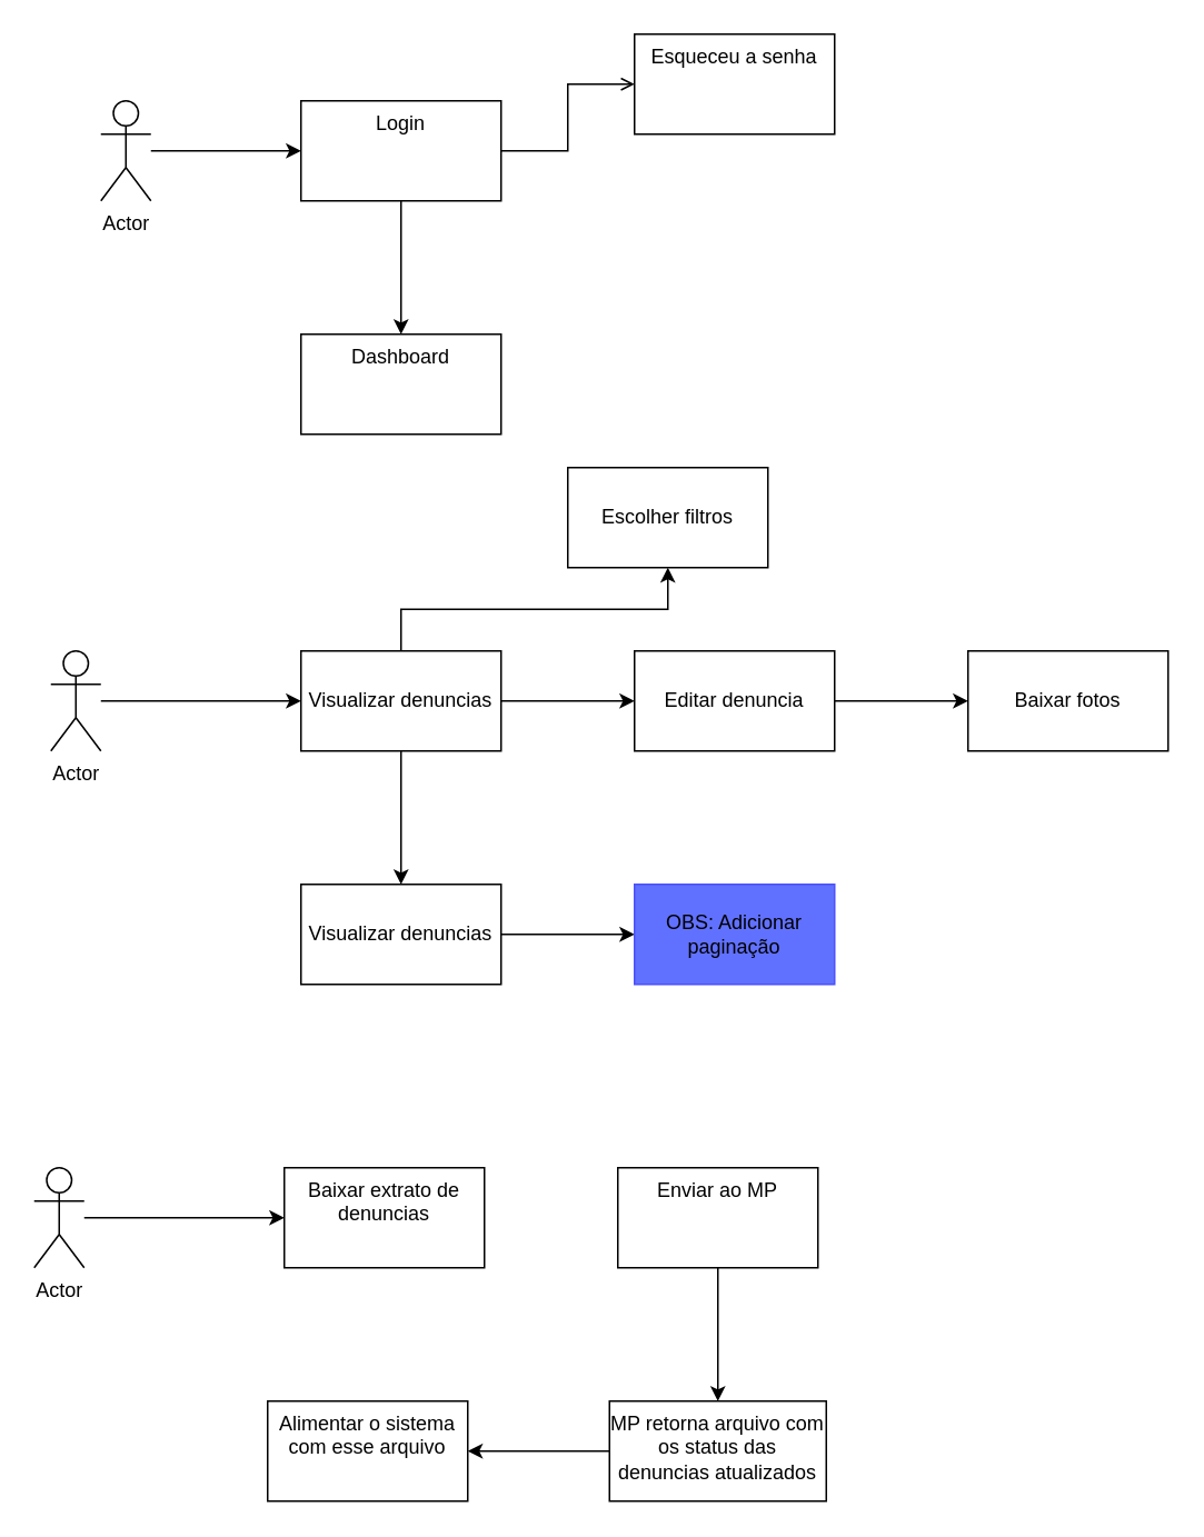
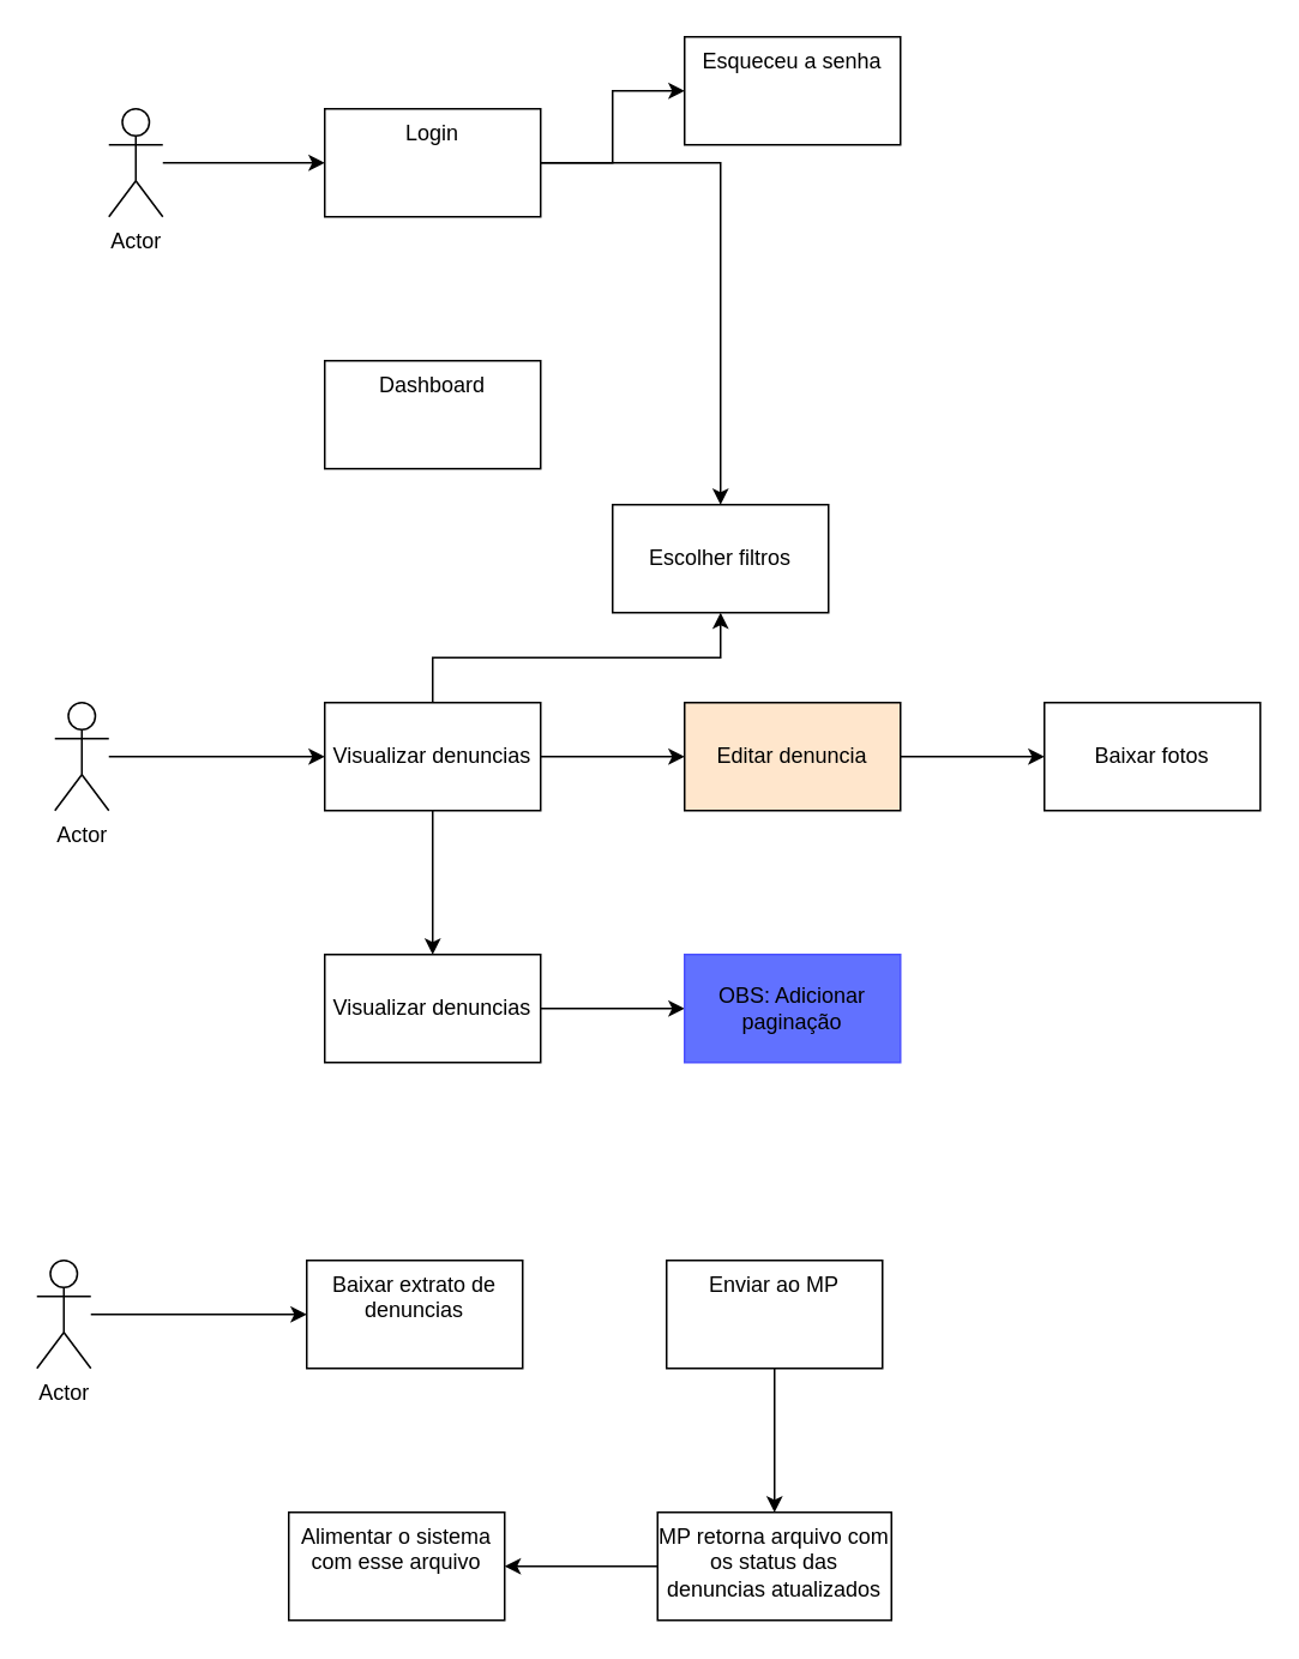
  <mxCell id="0" />
  <mxCell id="1" parent="0" />
  <mxCell id="2" value="" style="edgeStyle=orthogonalEdgeStyle;rounded=0;orthogonalLoop=1;jettySize=auto;html=1;" edge="1" parent="1" source="3" target="6"><mxGeometry relative="1" as="geometry" /></mxCell>
  <mxCell id="3" value="Actor" style="shape=umlActor;verticalLabelPosition=bottom;verticalAlign=top;html=1;outlineConnect=0;" vertex="1" parent="1"><mxGeometry x="60" y="60" width="30" height="60" as="geometry" /></mxCell>
- <mxCell id="4" value="" style="edgeStyle=orthogonalEdgeStyle;rounded=0;orthogonalLoop=1;jettySize=auto;html=1;endArrow=open;" edge="1" parent="1" source="6" target="7"><mxGeometry relative="1" as="geometry" /></mxCell>
- <mxCell id="5" value="" style="edgeStyle=orthogonalEdgeStyle;rounded=0;orthogonalLoop=1;jettySize=auto;html=1;" edge="1" parent="1" source="6" target="8"><mxGeometry relative="1" as="geometry" /></mxCell>
+ <mxCell id="4" value="" style="edgeStyle=orthogonalEdgeStyle;rounded=0;orthogonalLoop=1;jettySize=auto;html=1;" edge="1" parent="1" source="6" target="7"><mxGeometry relative="1" as="geometry" /></mxCell>
+ <mxCell id="5" value="" style="edgeStyle=orthogonalEdgeStyle;rounded=0;orthogonalLoop=1;jettySize=auto;html=1;" edge="1" parent="1" source="6" target="26"><mxGeometry relative="1" as="geometry" /></mxCell>
  <mxCell id="6" value="Login" style="whiteSpace=wrap;html=1;verticalAlign=top;" vertex="1" parent="1"><mxGeometry x="180" y="60" width="120" height="60" as="geometry" /></mxCell>
  <mxCell id="7" value="Esqueceu a senha" style="whiteSpace=wrap;html=1;verticalAlign=top;" vertex="1" parent="1"><mxGeometry x="380" y="20" width="120" height="60" as="geometry" /></mxCell>
  <mxCell id="8" value="Dashboard" style="whiteSpace=wrap;html=1;verticalAlign=top;" vertex="1" parent="1"><mxGeometry x="180" y="200" width="120" height="60" as="geometry" /></mxCell>
  <mxCell id="9" value="" style="edgeStyle=orthogonalEdgeStyle;rounded=0;orthogonalLoop=1;jettySize=auto;html=1;" edge="1" parent="1" source="10" target="14"><mxGeometry relative="1" as="geometry" /></mxCell>
  <mxCell id="10" value="Actor" style="shape=umlActor;verticalLabelPosition=bottom;verticalAlign=top;html=1;outlineConnect=0;" vertex="1" parent="1"><mxGeometry x="30" y="390" width="30" height="60" as="geometry" /></mxCell>
  <mxCell id="11" value="" style="edgeStyle=orthogonalEdgeStyle;rounded=0;orthogonalLoop=1;jettySize=auto;html=1;" edge="1" parent="1" source="14" target="16"><mxGeometry relative="1" as="geometry" /></mxCell>
  <mxCell id="12" value="" style="edgeStyle=orthogonalEdgeStyle;rounded=0;orthogonalLoop=1;jettySize=auto;html=1;exitX=0.5;exitY=0;exitDx=0;exitDy=0;" edge="1" parent="1" source="14" target="26"><mxGeometry relative="1" as="geometry" /></mxCell>
  <mxCell id="13" value="" style="edgeStyle=orthogonalEdgeStyle;rounded=0;orthogonalLoop=1;jettySize=auto;html=1;" edge="1" parent="1" source="14" target="28"><mxGeometry relative="1" as="geometry" /></mxCell>
  <mxCell id="14" value="Visualizar denuncias" style="rounded=0;whiteSpace=wrap;html=1;" vertex="1" parent="1"><mxGeometry x="180" y="390" width="120" height="60" as="geometry" /></mxCell>
  <mxCell id="15" value="" style="edgeStyle=orthogonalEdgeStyle;rounded=0;orthogonalLoop=1;jettySize=auto;html=1;" edge="1" parent="1" source="16" target="17"><mxGeometry relative="1" as="geometry" /></mxCell>
- <mxCell id="16" value="Editar denuncia" style="whiteSpace=wrap;html=1;rounded=0;" vertex="1" parent="1"><mxGeometry x="380" y="390" width="120" height="60" as="geometry" /></mxCell>
+ <mxCell id="16" value="Editar denuncia" style="whiteSpace=wrap;html=1;rounded=0;fillColor=#ffe6cc;" vertex="1" parent="1"><mxGeometry x="380" y="390" width="120" height="60" as="geometry" /></mxCell>
  <mxCell id="17" value="Baixar fotos" style="whiteSpace=wrap;html=1;rounded=0;" vertex="1" parent="1"><mxGeometry x="580" y="390" width="120" height="60" as="geometry" /></mxCell>
  <mxCell id="18" value="" style="edgeStyle=orthogonalEdgeStyle;rounded=0;orthogonalLoop=1;jettySize=auto;html=1;" edge="1" parent="1" source="19" target="20"><mxGeometry relative="1" as="geometry" /></mxCell>
  <mxCell id="19" value="Actor" style="shape=umlActor;verticalLabelPosition=bottom;verticalAlign=top;html=1;outlineConnect=0;" vertex="1" parent="1"><mxGeometry x="20" y="700" width="30" height="60" as="geometry" /></mxCell>
  <mxCell id="20" value="Baixar extrato de denuncias" style="whiteSpace=wrap;html=1;verticalAlign=top;" vertex="1" parent="1"><mxGeometry x="170" y="700" width="120" height="60" as="geometry" /></mxCell>
  <mxCell id="21" value="" style="edgeStyle=orthogonalEdgeStyle;rounded=0;orthogonalLoop=1;jettySize=auto;html=1;" edge="1" parent="1" source="22" target="24"><mxGeometry relative="1" as="geometry" /></mxCell>
  <mxCell id="22" value="Enviar ao MP" style="whiteSpace=wrap;html=1;verticalAlign=top;" vertex="1" parent="1"><mxGeometry x="370" y="700" width="120" height="60" as="geometry" /></mxCell>
  <mxCell id="23" value="" style="edgeStyle=orthogonalEdgeStyle;rounded=0;orthogonalLoop=1;jettySize=auto;html=1;" edge="1" parent="1" source="24" target="25"><mxGeometry relative="1" as="geometry" /></mxCell>
  <mxCell id="24" value="MP retorna arquivo com os status das denuncias atualizados" style="whiteSpace=wrap;html=1;verticalAlign=top;" vertex="1" parent="1"><mxGeometry x="365" y="840" width="130" height="60" as="geometry" /></mxCell>
  <mxCell id="25" value="Alimentar o sistema com esse arquivo" style="whiteSpace=wrap;html=1;verticalAlign=top;" vertex="1" parent="1"><mxGeometry x="160" y="840" width="120" height="60" as="geometry" /></mxCell>
  <mxCell id="26" value="Escolher filtros" style="whiteSpace=wrap;html=1;rounded=0;" vertex="1" parent="1"><mxGeometry x="340" y="280" width="120" height="60" as="geometry" /></mxCell>
  <mxCell id="27" value="" style="edgeStyle=orthogonalEdgeStyle;rounded=0;orthogonalLoop=1;jettySize=auto;html=1;" edge="1" parent="1" source="28" target="29"><mxGeometry relative="1" as="geometry" /></mxCell>
  <mxCell id="28" value="Visualizar denuncias" style="rounded=0;whiteSpace=wrap;html=1;" vertex="1" parent="1"><mxGeometry x="180" y="530" width="120" height="60" as="geometry" /></mxCell>
  <mxCell id="29" value="OBS: Adicionar paginação" style="rounded=0;whiteSpace=wrap;html=1;fillColor=#6171FF;strokeColor=#4A50FF;" vertex="1" parent="1"><mxGeometry x="380" y="530" width="120" height="60" as="geometry" /></mxCell>
